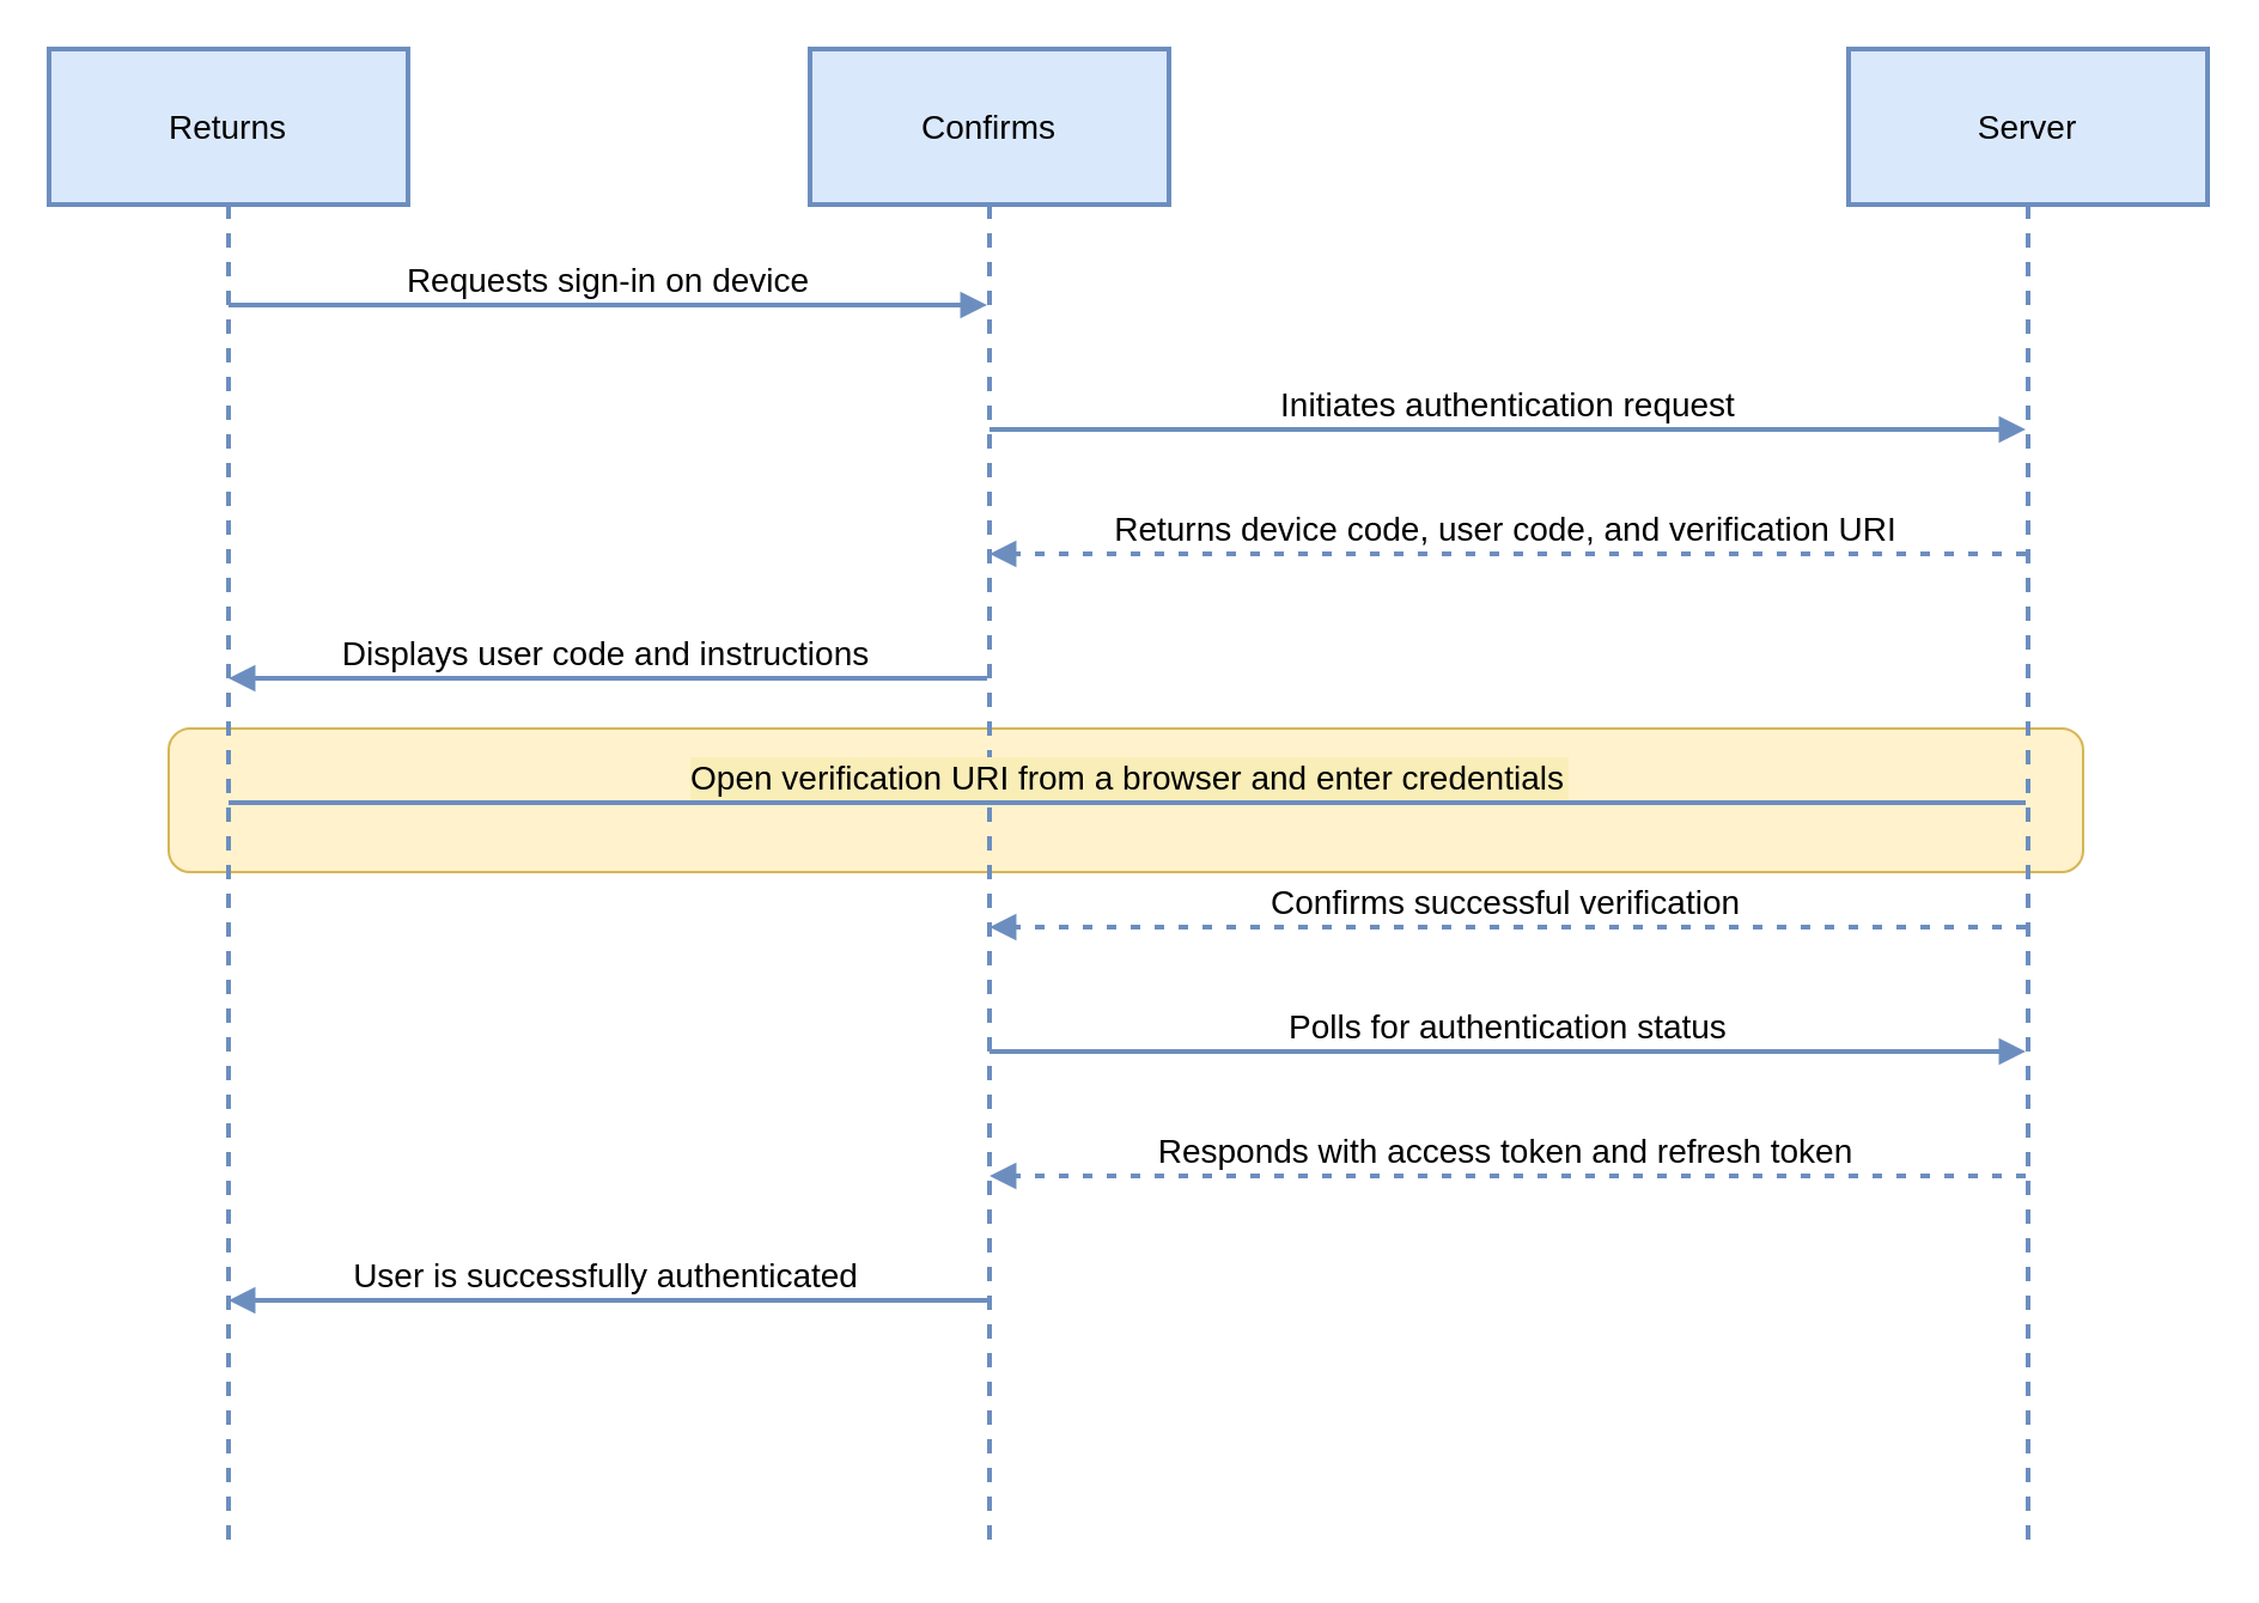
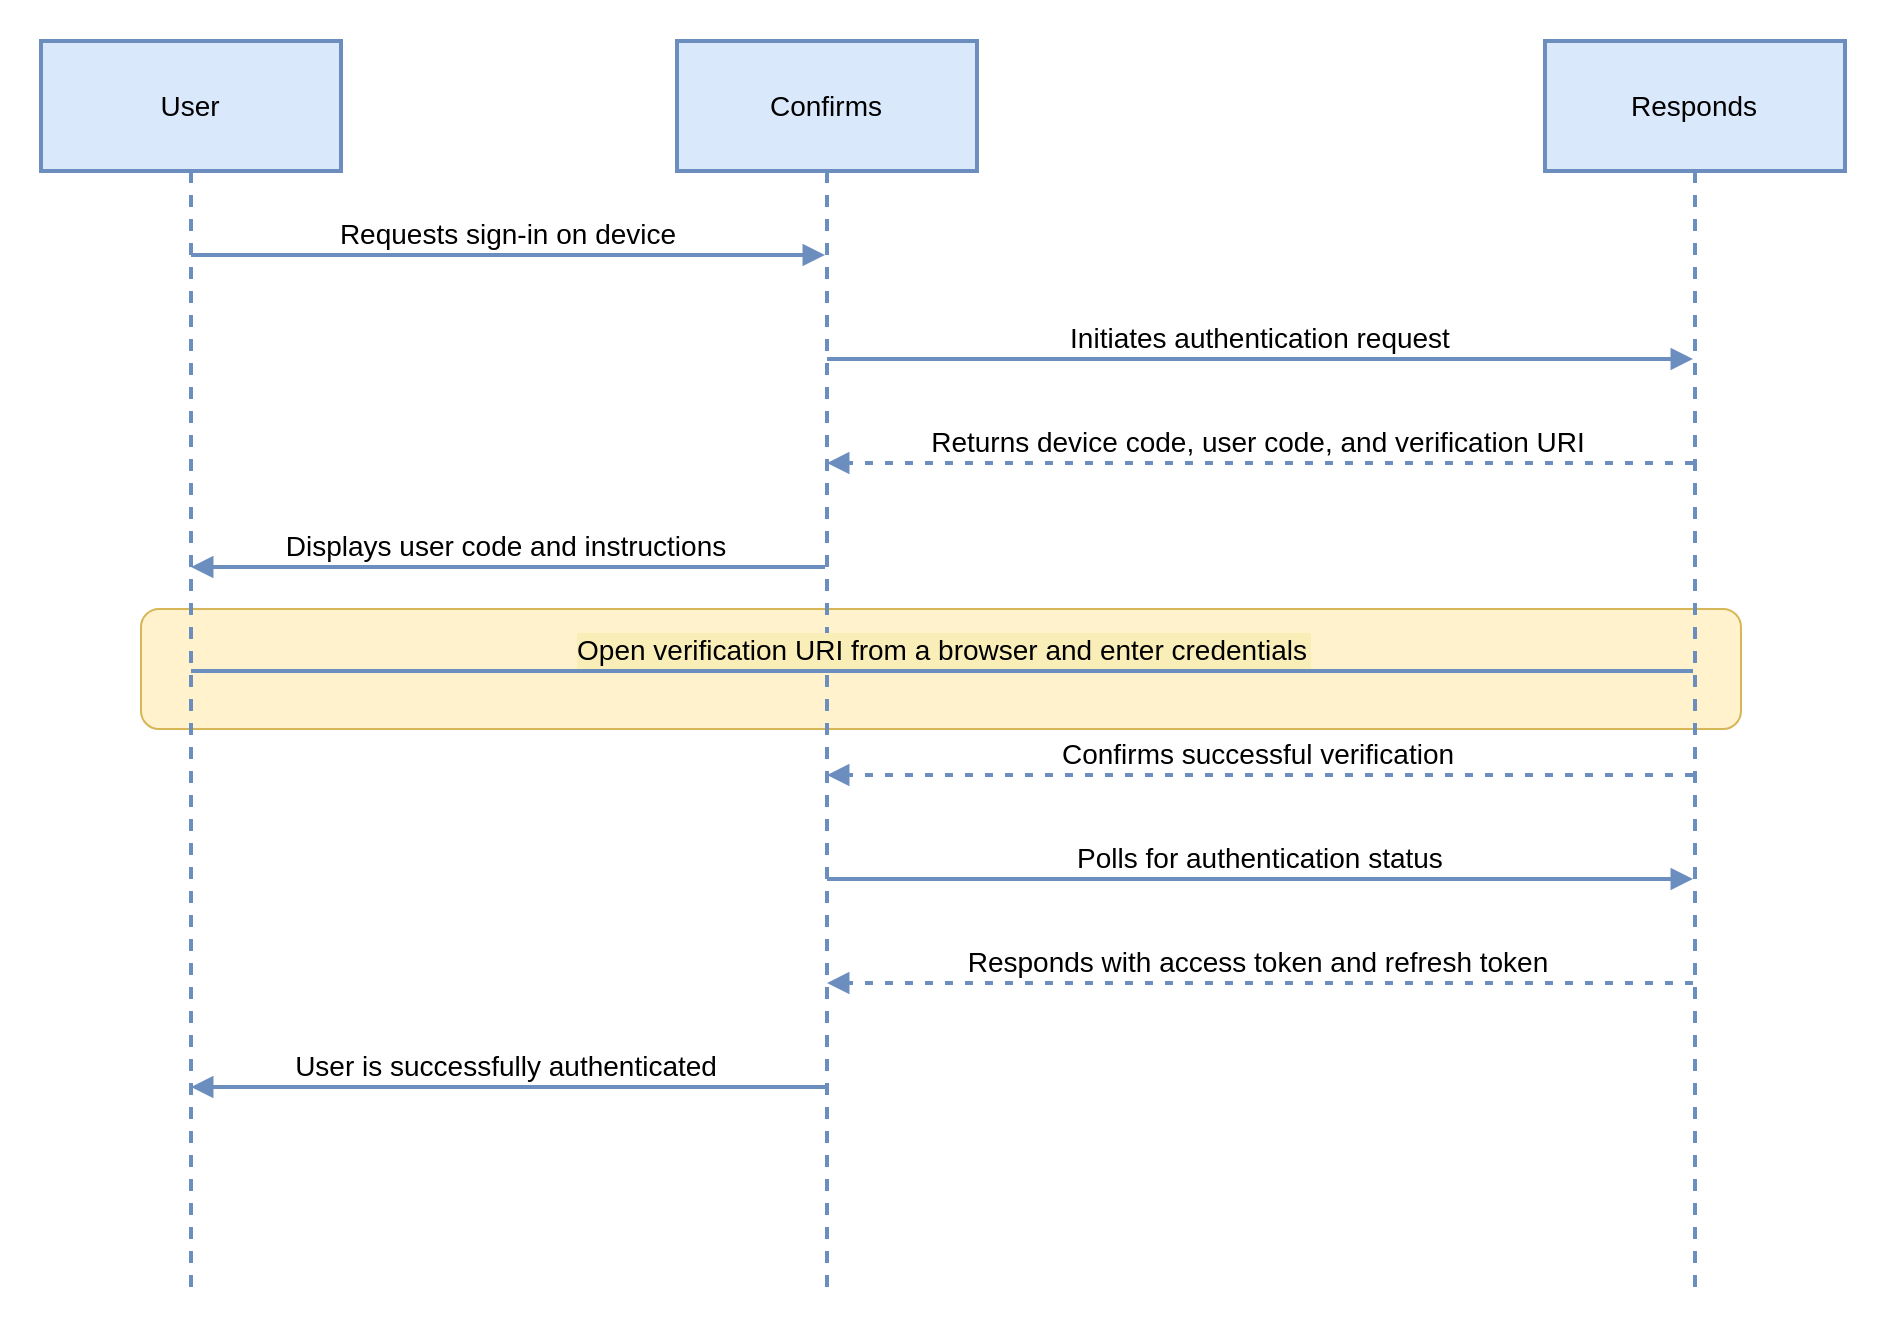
  <mxCell id="0" />
  <mxCell id="1" parent="0" />
  <mxCell id="2" value="" style="rounded=1;whiteSpace=wrap;html=1;fillColor=#fff2cc;strokeColor=#d6b656;" vertex="1" parent="1"><mxGeometry x="70" y="304" width="800" height="60" as="geometry" /></mxCell>
- <mxCell id="3" value="Returns" style="shape=umlLifeline;perimeter=lifelinePerimeter;whiteSpace=wrap;container=1;dropTarget=0;collapsible=0;recursiveResize=0;outlineConnect=0;portConstraint=eastwest;newEdgeStyle={&quot;edgeStyle&quot;:&quot;elbowEdgeStyle&quot;,&quot;elbow&quot;:&quot;vertical&quot;,&quot;curved&quot;:0,&quot;rounded&quot;:0};size=65;fillColor=#dae8fc;strokeColor=#6c8ebf;strokeWidth=2;fontSize=14;" parent="1" vertex="1"><mxGeometry width="150" height="628" as="geometry" x="20" y="20" /></mxCell>
+ <mxCell id="3" value="User" style="shape=umlLifeline;perimeter=lifelinePerimeter;whiteSpace=wrap;container=1;dropTarget=0;collapsible=0;recursiveResize=0;outlineConnect=0;portConstraint=eastwest;newEdgeStyle={&quot;edgeStyle&quot;:&quot;elbowEdgeStyle&quot;,&quot;elbow&quot;:&quot;vertical&quot;,&quot;curved&quot;:0,&quot;rounded&quot;:0};size=65;fillColor=#dae8fc;strokeColor=#6c8ebf;strokeWidth=2;fontSize=14;" parent="1" vertex="1"><mxGeometry width="150" height="628" as="geometry" x="20" y="20" /></mxCell>
  <mxCell id="4" value="Confirms" style="shape=umlLifeline;perimeter=lifelinePerimeter;whiteSpace=wrap;container=1;dropTarget=0;collapsible=0;recursiveResize=0;outlineConnect=0;portConstraint=eastwest;newEdgeStyle={&quot;edgeStyle&quot;:&quot;elbowEdgeStyle&quot;,&quot;elbow&quot;:&quot;vertical&quot;,&quot;curved&quot;:0,&quot;rounded&quot;:0};size=65;fillColor=#dae8fc;strokeColor=#6c8ebf;strokeWidth=2;fontSize=14;" parent="1" vertex="1"><mxGeometry x="338" width="150" height="628" as="geometry" y="20" /></mxCell>
- <mxCell id="5" value="Server" style="shape=umlLifeline;perimeter=lifelinePerimeter;whiteSpace=wrap;container=1;dropTarget=0;collapsible=0;recursiveResize=0;outlineConnect=0;portConstraint=eastwest;newEdgeStyle={&quot;edgeStyle&quot;:&quot;elbowEdgeStyle&quot;,&quot;elbow&quot;:&quot;vertical&quot;,&quot;curved&quot;:0,&quot;rounded&quot;:0};size=65;fillColor=#dae8fc;strokeColor=#6c8ebf;strokeWidth=2;fontSize=14;" parent="1" vertex="1"><mxGeometry x="772" width="150" height="628" as="geometry" y="20" /></mxCell>
+ <mxCell id="5" value="Responds" style="shape=umlLifeline;perimeter=lifelinePerimeter;whiteSpace=wrap;container=1;dropTarget=0;collapsible=0;recursiveResize=0;outlineConnect=0;portConstraint=eastwest;newEdgeStyle={&quot;edgeStyle&quot;:&quot;elbowEdgeStyle&quot;,&quot;elbow&quot;:&quot;vertical&quot;,&quot;curved&quot;:0,&quot;rounded&quot;:0};size=65;fillColor=#dae8fc;strokeColor=#6c8ebf;strokeWidth=2;fontSize=14;" parent="1" vertex="1"><mxGeometry x="772" width="150" height="628" as="geometry" y="20" /></mxCell>
  <mxCell id="6" value="Requests sign-in on device" style="verticalAlign=bottom;edgeStyle=elbowEdgeStyle;elbow=vertical;curved=0;rounded=0;endArrow=block;fillColor=#dae8fc;strokeColor=#6c8ebf;strokeWidth=2;fontSize=14;" parent="1" source="3" target="4" edge="1"><mxGeometry relative="1" as="geometry"><Array as="points"><mxPoint x="263" y="127" /></Array></mxGeometry></mxCell>
  <mxCell id="7" value="Initiates authentication request" style="verticalAlign=bottom;edgeStyle=elbowEdgeStyle;elbow=vertical;curved=0;rounded=0;endArrow=block;fillColor=#dae8fc;strokeColor=#6c8ebf;strokeWidth=2;fontSize=14;" parent="1" source="4" target="5" edge="1"><mxGeometry relative="1" as="geometry"><Array as="points"><mxPoint x="639" y="179" /></Array></mxGeometry></mxCell>
  <mxCell id="8" value="Returns device code, user code, and verification URI" style="verticalAlign=bottom;edgeStyle=elbowEdgeStyle;elbow=vertical;curved=0;rounded=0;dashed=1;dashPattern=2 3;endArrow=block;fillColor=#dae8fc;strokeColor=#6c8ebf;strokeWidth=2;fontSize=14;" parent="1" source="5" target="4" edge="1"><mxGeometry relative="1" as="geometry"><Array as="points"><mxPoint x="642" y="231" /></Array></mxGeometry></mxCell>
  <mxCell id="9" value="Displays user code and instructions" style="verticalAlign=bottom;edgeStyle=elbowEdgeStyle;elbow=vertical;curved=0;rounded=0;endArrow=block;fillColor=#dae8fc;strokeColor=#6c8ebf;strokeWidth=2;fontSize=14;" parent="1" source="4" target="3" edge="1"><mxGeometry relative="1" as="geometry"><Array as="points"><mxPoint x="266" y="283" /></Array></mxGeometry></mxCell>
  <mxCell id="10" value="Open verification URI from a browser and enter credentials" style="verticalAlign=bottom;edgeStyle=elbowEdgeStyle;elbow=vertical;curved=0;rounded=0;endArrow=none;fillColor=#dae8fc;strokeColor=#6c8ebf;strokeWidth=2;fontSize=14;labelBackgroundColor=light-dark(#f9eeb8, #ededed);" parent="1" source="3" target="5" edge="1"><mxGeometry relative="1" as="geometry"><Array as="points"><mxPoint x="480" y="335" /></Array></mxGeometry></mxCell>
  <mxCell id="11" value="Confirms successful verification" style="verticalAlign=bottom;edgeStyle=elbowEdgeStyle;elbow=vertical;curved=0;rounded=0;dashed=1;dashPattern=2 3;endArrow=block;fillColor=#dae8fc;strokeColor=#6c8ebf;strokeWidth=2;fontSize=14;" parent="1" source="5" target="4" edge="1"><mxGeometry relative="1" as="geometry"><Array as="points"><mxPoint x="642" y="387" /></Array></mxGeometry></mxCell>
  <mxCell id="12" value="Polls for authentication status" style="verticalAlign=bottom;edgeStyle=elbowEdgeStyle;elbow=vertical;curved=0;rounded=0;endArrow=block;fillColor=#dae8fc;strokeColor=#6c8ebf;strokeWidth=2;fontSize=14;" parent="1" source="4" target="5" edge="1"><mxGeometry relative="1" as="geometry"><Array as="points"><mxPoint x="639" y="439" /></Array></mxGeometry></mxCell>
  <mxCell id="13" value="Responds with access token and refresh token" style="verticalAlign=bottom;edgeStyle=elbowEdgeStyle;elbow=vertical;curved=0;rounded=0;dashed=1;dashPattern=2 3;endArrow=block;fillColor=#dae8fc;strokeColor=#6c8ebf;strokeWidth=2;fontSize=14;" parent="1" source="5" target="4" edge="1"><mxGeometry relative="1" as="geometry"><Array as="points"><mxPoint x="642" y="491" /></Array></mxGeometry></mxCell>
  <mxCell id="14" value="User is successfully authenticated" style="verticalAlign=bottom;edgeStyle=elbowEdgeStyle;elbow=vertical;curved=0;rounded=0;endArrow=block;fillColor=#dae8fc;strokeColor=#6c8ebf;strokeWidth=2;fontSize=14;" parent="1" source="4" target="3" edge="1"><mxGeometry relative="1" as="geometry"><Array as="points"><mxPoint x="266" y="543" /></Array></mxGeometry></mxCell>
